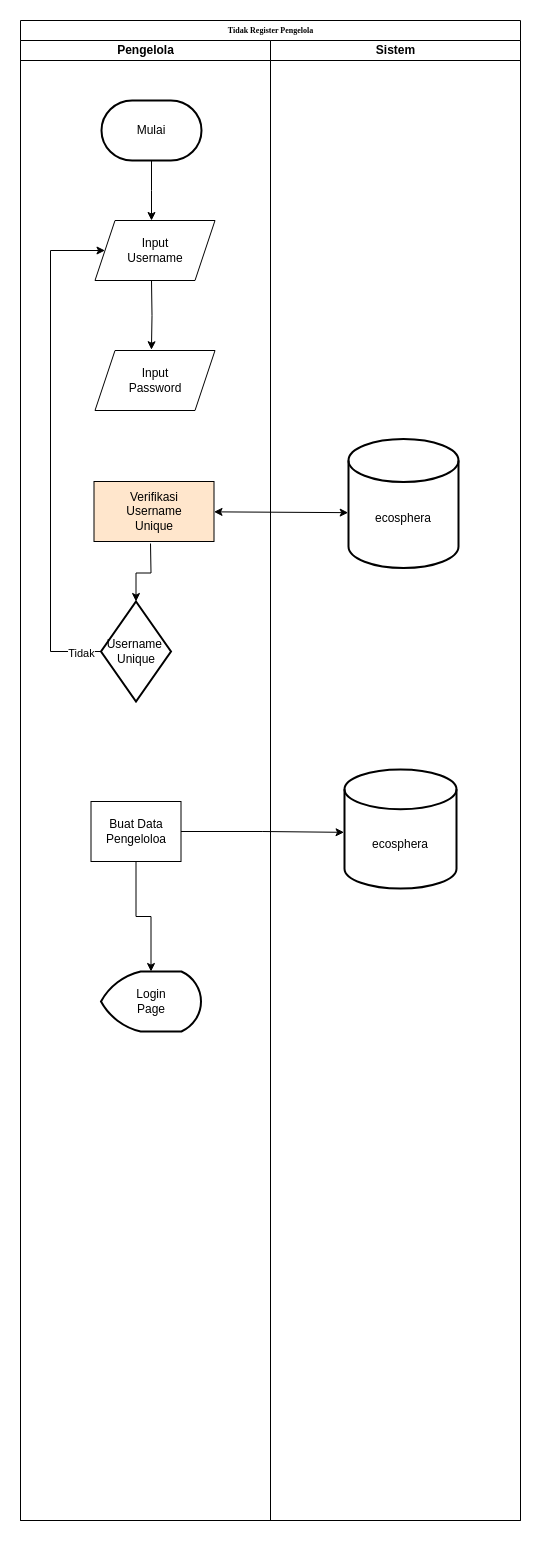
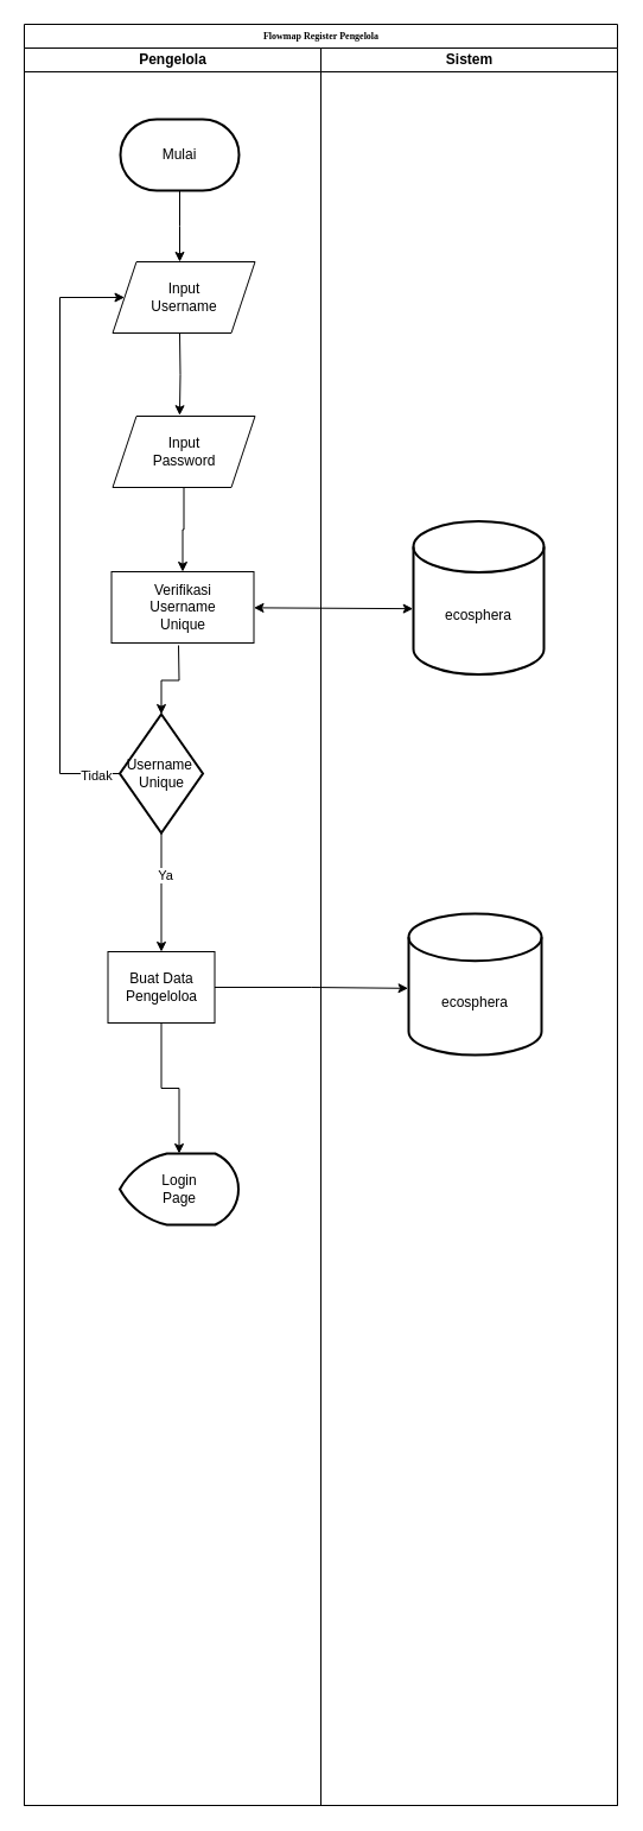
  <mxCell id="0" />
  <mxCell id="1" parent="0" />
- <mxCell id="2" value="Tidak Register Pengelola" style="swimlane;html=1;childLayout=stackLayout;startSize=20;rounded=0;shadow=0;labelBackgroundColor=none;strokeWidth=1;fontFamily=Verdana;fontSize=8;align=center;" parent="1" vertex="1"><mxGeometry x="20" y="20" width="500" height="1500" as="geometry" /></mxCell>
+ <mxCell id="2" value="Flowmap Register Pengelola" style="swimlane;html=1;childLayout=stackLayout;startSize=20;rounded=0;shadow=0;labelBackgroundColor=none;strokeWidth=1;fontFamily=Verdana;fontSize=8;align=center;" parent="1" vertex="1"><mxGeometry x="20" y="20" width="500" height="1500" as="geometry" /></mxCell>
  <mxCell id="3" value="Pengelola" style="swimlane;html=1;startSize=20;" parent="2" vertex="1"><mxGeometry y="20" width="250" height="1480" as="geometry" /></mxCell>
+ <mxCell id="4" value="" style="edgeStyle=orthogonalEdgeStyle;rounded=0;orthogonalLoop=1;jettySize=auto;html=1;" parent="3" source="6" target="9" edge="1"><mxGeometry relative="1" as="geometry" /></mxCell>
+ <mxCell id="5" value="Ya" style="edgeLabel;html=1;align=center;verticalAlign=middle;resizable=0;points=[];" parent="4" vertex="1" connectable="0"><mxGeometry x="-0.293" y="3" relative="1" as="geometry"><mxPoint as="offset" /></mxGeometry></mxCell>
  <mxCell id="6" value="Username&amp;nbsp;&lt;br&gt;Unique" style="strokeWidth=2;html=1;shape=mxgraph.flowchart.decision;whiteSpace=wrap;" parent="3" vertex="1"><mxGeometry x="80.5" y="561" width="70" height="100" as="geometry" /></mxCell>
- <mxCell id="7" value="Verifikasi&lt;br&gt;Username&lt;br&gt;Unique" style="rounded=0;whiteSpace=wrap;html=1;fillColor=#ffe6cc;" parent="3" vertex="1"><mxGeometry x="73.5" y="441" width="120" height="60" as="geometry" /></mxCell>
+ <mxCell id="7" value="Verifikasi&lt;br&gt;Username&lt;br&gt;Unique" style="rounded=0;whiteSpace=wrap;html=1;" parent="3" vertex="1"><mxGeometry x="73.5" y="441" width="120" height="60" as="geometry" /></mxCell>
  <mxCell id="8" value="" style="edgeStyle=orthogonalEdgeStyle;rounded=0;orthogonalLoop=1;jettySize=auto;html=1;" parent="3" source="9" target="10" edge="1"><mxGeometry relative="1" as="geometry" /></mxCell>
  <mxCell id="9" value="Buat Data Pengeloloa" style="rounded=0;whiteSpace=wrap;html=1;" parent="3" vertex="1"><mxGeometry x="70.5" y="761" width="90" height="60" as="geometry" /></mxCell>
  <mxCell id="10" value="Login&lt;br&gt;Page" style="strokeWidth=2;html=1;shape=mxgraph.flowchart.display;whiteSpace=wrap;" parent="3" vertex="1"><mxGeometry x="80.5" y="931" width="100" height="60" as="geometry" /></mxCell>
  <mxCell id="11" value="Sistem" style="swimlane;html=1;startSize=20;" parent="2" vertex="1"><mxGeometry x="250" y="20" width="250" height="1480" as="geometry" /></mxCell>
  <mxCell id="12" style="edgeStyle=orthogonalEdgeStyle;rounded=0;orthogonalLoop=1;jettySize=auto;html=1;entryX=0.5;entryY=0;entryDx=0;entryDy=0;" parent="11" source="13" edge="1"><mxGeometry relative="1" as="geometry"><mxPoint x="-119" y="180" as="targetPoint" /></mxGeometry></mxCell>
  <mxCell id="13" value="Mulai" style="strokeWidth=2;html=1;shape=mxgraph.flowchart.terminator;whiteSpace=wrap;" parent="11" vertex="1"><mxGeometry x="-169" y="60" width="100" height="60" as="geometry" /></mxCell>
  <mxCell id="14" style="edgeStyle=orthogonalEdgeStyle;rounded=0;orthogonalLoop=1;jettySize=auto;html=1;entryX=0.572;entryY=-0.046;entryDx=0;entryDy=0;entryPerimeter=0;" parent="11" edge="1"><mxGeometry relative="1" as="geometry"><mxPoint x="-119" y="240" as="sourcePoint" /><mxPoint x="-119.058" y="309.24" as="targetPoint" /></mxGeometry></mxCell>
  <mxCell id="15" value="Input&lt;br&gt;Username" style="shape=parallelogram;perimeter=parallelogramPerimeter;whiteSpace=wrap;html=1;fixedSize=1;" parent="11" vertex="1"><mxGeometry x="-175.5" y="180" width="120" height="60" as="geometry" /></mxCell>
  <mxCell id="16" value="Input&lt;br&gt;Password" style="shape=parallelogram;perimeter=parallelogramPerimeter;whiteSpace=wrap;html=1;fixedSize=1;" parent="11" vertex="1"><mxGeometry x="-175.5" y="310" width="120" height="60" as="geometry" /></mxCell>
  <mxCell id="17" value="&lt;div&gt;&lt;br&gt;&lt;/div&gt;&lt;div&gt;&lt;br&gt;&lt;/div&gt;ecosphera&lt;div&gt;&lt;/div&gt;" style="strokeWidth=2;html=1;shape=mxgraph.flowchart.database;whiteSpace=wrap;" parent="11" vertex="1"><mxGeometry x="78" y="398.5" width="110" height="129" as="geometry" /></mxCell>
  <mxCell id="18" value="&lt;div&gt;&lt;br&gt;&lt;/div&gt;&lt;div&gt;&lt;br&gt;&lt;/div&gt;&lt;div&gt;&lt;span style=&quot;background-color: initial;&quot;&gt;ecosphera&lt;/span&gt;&lt;br&gt;&lt;/div&gt;" style="strokeWidth=2;html=1;shape=mxgraph.flowchart.database;whiteSpace=wrap;" parent="11" vertex="1"><mxGeometry x="74" y="729" width="112" height="119" as="geometry" /></mxCell>
  <mxCell id="19" value="" style="edgeStyle=orthogonalEdgeStyle;rounded=0;orthogonalLoop=1;jettySize=auto;html=1;" parent="2" target="6" edge="1"><mxGeometry relative="1" as="geometry"><mxPoint x="130" y="523" as="sourcePoint" /></mxGeometry></mxCell>
  <mxCell id="20" value="" style="endArrow=classic;startArrow=classic;html=1;rounded=0;entryX=-0.003;entryY=0.571;entryDx=0;entryDy=0;entryPerimeter=0;" parent="2" source="7" target="17" edge="1"><mxGeometry width="50" height="50" relative="1" as="geometry"><mxPoint x="179.761" y="492.718" as="sourcePoint" /><mxPoint x="326.68" y="494.836" as="targetPoint" /></mxGeometry></mxCell>
+ <mxCell id="21" value="" style="edgeStyle=orthogonalEdgeStyle;rounded=0;orthogonalLoop=1;jettySize=auto;html=1;" parent="2" source="16" target="7" edge="1"><mxGeometry relative="1" as="geometry" /></mxCell>
  <mxCell id="22" value="" style="endArrow=classic;html=1;rounded=0;exitX=0;exitY=0.5;exitDx=0;exitDy=0;exitPerimeter=0;entryX=0;entryY=0.5;entryDx=0;entryDy=0;" parent="2" source="6" target="15" edge="1"><mxGeometry width="50" height="50" relative="1" as="geometry"><mxPoint x="80" y="631" as="sourcePoint" /><mxPoint x="80" y="571" as="targetPoint" /><Array as="points"><mxPoint x="30" y="631" /><mxPoint x="30" y="230" /></Array></mxGeometry></mxCell>
  <mxCell id="23" value="Tidak" style="edgeLabel;html=1;align=center;verticalAlign=middle;resizable=0;points=[];" parent="22" vertex="1" connectable="0"><mxGeometry x="-0.919" y="1" relative="1" as="geometry"><mxPoint as="offset" /></mxGeometry></mxCell>
  <mxCell id="24" style="edgeStyle=orthogonalEdgeStyle;rounded=0;orthogonalLoop=1;jettySize=auto;html=1;entryX=-0.004;entryY=0.528;entryDx=0;entryDy=0;entryPerimeter=0;" parent="2" source="9" target="18" edge="1"><mxGeometry relative="1" as="geometry"><mxPoint x="320" y="811" as="targetPoint" /></mxGeometry></mxCell>
